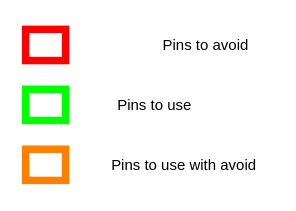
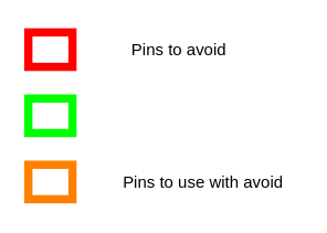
  <mxCell id="0" />
  <mxCell id="1" parent="0" />
  <mxCell id="2" value="" style="rounded=0;whiteSpace=wrap;html=1;fillColor=none;fontColor=#ffffff;strokeColor=#00FF00;strokeWidth=6;" vertex="1" parent="1"><mxGeometry x="20" y="71" width="32" height="25" as="geometry" /></mxCell>
  <mxCell id="3" value="" style="rounded=0;whiteSpace=wrap;html=1;strokeColor=#FF0000;strokeWidth=6;fillColor=none;fontColor=#ffffff;" vertex="1" parent="1"><mxGeometry x="20" y="23" width="32" height="25" as="geometry" /></mxCell>
  <mxCell id="4" value="" style="rounded=0;whiteSpace=wrap;html=1;strokeColor=#FF8000;strokeWidth=6;fillColor=none;" vertex="1" parent="1"><mxGeometry x="20" y="119" width="32" height="25" as="geometry" /></mxCell>
- <mxCell id="5" value="Pins to avoid" style="text;html=1;strokeColor=none;fillColor=none;align=center;verticalAlign=middle;whiteSpace=wrap;rounded=0;strokeWidth=6;" vertex="1" parent="1"><mxGeometry x="114" y="20.5" width="101" height="30" as="geometry" /></mxCell>
- <mxCell id="6" value="Pins to use" style="text;html=1;strokeColor=none;fillColor=none;align=center;verticalAlign=middle;whiteSpace=wrap;rounded=0;strokeWidth=6;" vertex="1" parent="1"><mxGeometry x="79" y="68.5" width="89" height="30" as="geometry" /></mxCell>
+ <mxCell id="5" value="Pins to avoid" style="text;html=1;strokeColor=none;fillColor=none;align=center;verticalAlign=middle;whiteSpace=wrap;rounded=0;strokeWidth=6;" vertex="1" parent="1"><mxGeometry x="79" y="20.5" width="101" height="30" as="geometry" /></mxCell>
  <mxCell id="7" value="Pins to use with avoid" style="text;html=1;strokeColor=none;fillColor=none;align=center;verticalAlign=middle;whiteSpace=wrap;rounded=0;strokeWidth=6;" vertex="1" parent="1"><mxGeometry x="79" y="116.5" width="136" height="30" as="geometry" /></mxCell>
